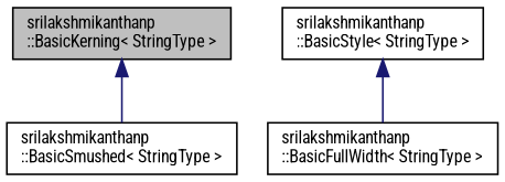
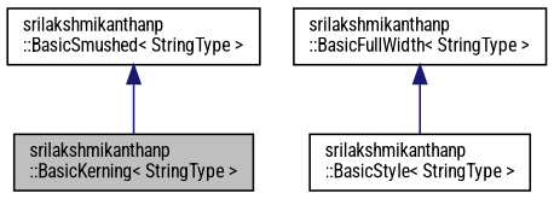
  digraph {
    fontname="Roboto Condensed"
    node [color=black fillcolor=white fontname="Roboto Condensed" fontsize=10 shape=record style=filled]
    edge [color=midnightblue dir=back fontname="Roboto Condensed" fontsize=10 labelfontname=Helvetica labelfontsize=10 style=solid]
    n1 [fillcolor=grey75 fontcolor=black height=0.2 label="srilakshmikanthanp\l::BasicKerning\< StringType \>" width=0.4]
    n2 [height=0.2 label="srilakshmikanthanp\l::BasicSmushed\< StringType \>" width=0.4]
    n3 [height=0.2 label="srilakshmikanthanp\l::BasicFullWidth\< StringType \>" width=0.4]
    n4 [height=0.2 label="srilakshmikanthanp\l::BasicStyle\< StringType \>" width=0.4]
-   n1 -> n2
-   n4 -> n3
+   n2 -> n1
+   n3 -> n4
  }
